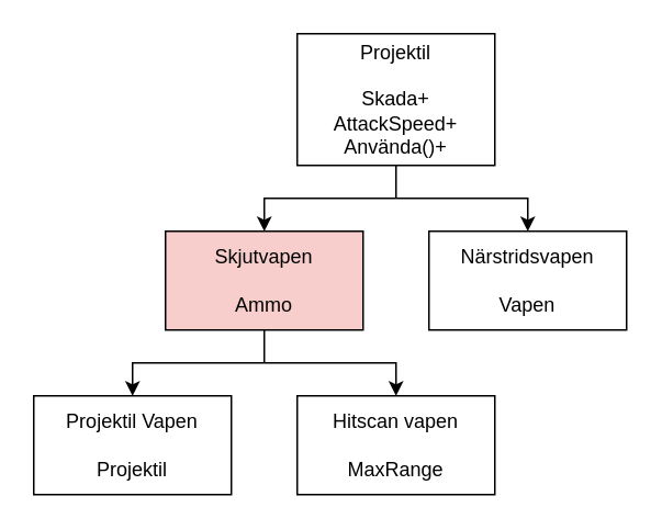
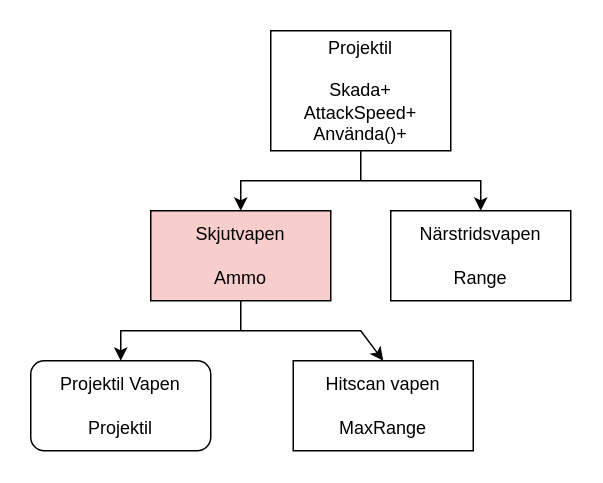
  <mxCell id="0" />
  <mxCell id="1" parent="0" />
  <mxCell id="2" value="Projektil&lt;div&gt;&lt;br&gt;&lt;/div&gt;&lt;div&gt;Skada+&lt;/div&gt;&lt;div&gt;AttackSpeed+&lt;/div&gt;&lt;div&gt;&lt;span style=&quot;background-color: initial;&quot;&gt;Använda()+&lt;/span&gt;&lt;/div&gt;" style="rounded=0;whiteSpace=wrap;html=1;" vertex="1" parent="1"><mxGeometry x="180" y="20" width="120" height="80" as="geometry" /></mxCell>
- <mxCell id="3" value="Närstridsvapen&lt;div&gt;&lt;br&gt;&lt;/div&gt;&lt;div&gt;Vapen&lt;/div&gt;" style="rounded=0;whiteSpace=wrap;html=1;" vertex="1" parent="1"><mxGeometry x="260" y="140" width="120" height="60" as="geometry" /></mxCell>
+ <mxCell id="3" value="Närstridsvapen&lt;div&gt;&lt;br&gt;&lt;/div&gt;&lt;div&gt;Range&lt;/div&gt;" style="rounded=0;whiteSpace=wrap;html=1;" vertex="1" parent="1"><mxGeometry x="260" y="140" width="120" height="60" as="geometry" /></mxCell>
  <mxCell id="4" value="Skjutvapen&lt;div&gt;&lt;br&gt;&lt;/div&gt;&lt;div&gt;Ammo&lt;/div&gt;" style="rounded=0;whiteSpace=wrap;html=1;fillColor=#f8cecc;" vertex="1" parent="1"><mxGeometry x="100" y="140" width="120" height="60" as="geometry" /></mxCell>
  <mxCell id="5" value="" style="endArrow=none;html=1;rounded=0;" edge="1" parent="1"><mxGeometry width="50" height="50" relative="1" as="geometry"><mxPoint x="240" y="120" as="sourcePoint" /><mxPoint x="240" y="100" as="targetPoint" /></mxGeometry></mxCell>
  <mxCell id="6" value="" style="endArrow=classic;html=1;rounded=0;entryX=0.5;entryY=0;entryDx=0;entryDy=0;" edge="1" parent="1" target="4"><mxGeometry width="50" height="50" relative="1" as="geometry"><mxPoint x="240" y="120" as="sourcePoint" /><mxPoint x="220" y="150" as="targetPoint" /><Array as="points"><mxPoint x="160" y="120" /></Array></mxGeometry></mxCell>
  <mxCell id="7" value="" style="endArrow=classic;html=1;rounded=0;entryX=0.5;entryY=0;entryDx=0;entryDy=0;" edge="1" parent="1" target="3"><mxGeometry width="50" height="50" relative="1" as="geometry"><mxPoint x="240" y="120" as="sourcePoint" /><mxPoint x="170" y="160" as="targetPoint" /><Array as="points"><mxPoint x="320" y="120" /></Array></mxGeometry></mxCell>
- <mxCell id="8" value="Hitscan vapen&lt;div&gt;&lt;br&gt;&lt;/div&gt;&lt;div&gt;MaxRange&lt;/div&gt;" style="rounded=0;whiteSpace=wrap;html=1;" vertex="1" parent="1"><mxGeometry x="180" y="240" width="120" height="60" as="geometry" /></mxCell>
- <mxCell id="9" value="Projektil Vapen&lt;div&gt;&lt;br&gt;&lt;/div&gt;&lt;div&gt;Projektil&lt;/div&gt;" style="rounded=0;whiteSpace=wrap;html=1;" vertex="1" parent="1"><mxGeometry x="20" y="240" width="120" height="60" as="geometry" /></mxCell>
+ <mxCell id="8" value="Hitscan vapen&lt;div&gt;&lt;br&gt;&lt;/div&gt;&lt;div&gt;MaxRange&lt;/div&gt;" style="rounded=0;whiteSpace=wrap;html=1;" vertex="1" parent="1"><mxGeometry x="195" y="240" width="120" height="60" as="geometry" /></mxCell>
+ <mxCell id="9" value="Projektil Vapen&lt;div&gt;&lt;br&gt;&lt;/div&gt;&lt;div&gt;Projektil&lt;/div&gt;" style="whiteSpace=wrap;html=1;rounded=1;" vertex="1" parent="1"><mxGeometry x="20" y="240" width="120" height="60" as="geometry" /></mxCell>
  <mxCell id="10" value="" style="endArrow=none;html=1;rounded=0;entryX=0.5;entryY=1;entryDx=0;entryDy=0;" edge="1" parent="1" target="4"><mxGeometry width="50" height="50" relative="1" as="geometry"><mxPoint x="160" y="220" as="sourcePoint" /><mxPoint x="290" y="210" as="targetPoint" /></mxGeometry></mxCell>
  <mxCell id="11" value="" style="endArrow=classic;html=1;rounded=0;entryX=0.5;entryY=0;entryDx=0;entryDy=0;" edge="1" parent="1" target="8"><mxGeometry width="50" height="50" relative="1" as="geometry"><mxPoint x="160" y="220" as="sourcePoint" /><mxPoint x="290" y="210" as="targetPoint" /><Array as="points"><mxPoint x="240" y="220" /></Array></mxGeometry></mxCell>
  <mxCell id="12" value="" style="endArrow=classic;html=1;rounded=0;entryX=0.5;entryY=0;entryDx=0;entryDy=0;" edge="1" parent="1" target="9"><mxGeometry width="50" height="50" relative="1" as="geometry"><mxPoint x="160" y="220" as="sourcePoint" /><mxPoint x="290" y="210" as="targetPoint" /><Array as="points"><mxPoint x="80" y="220" /></Array></mxGeometry></mxCell>
